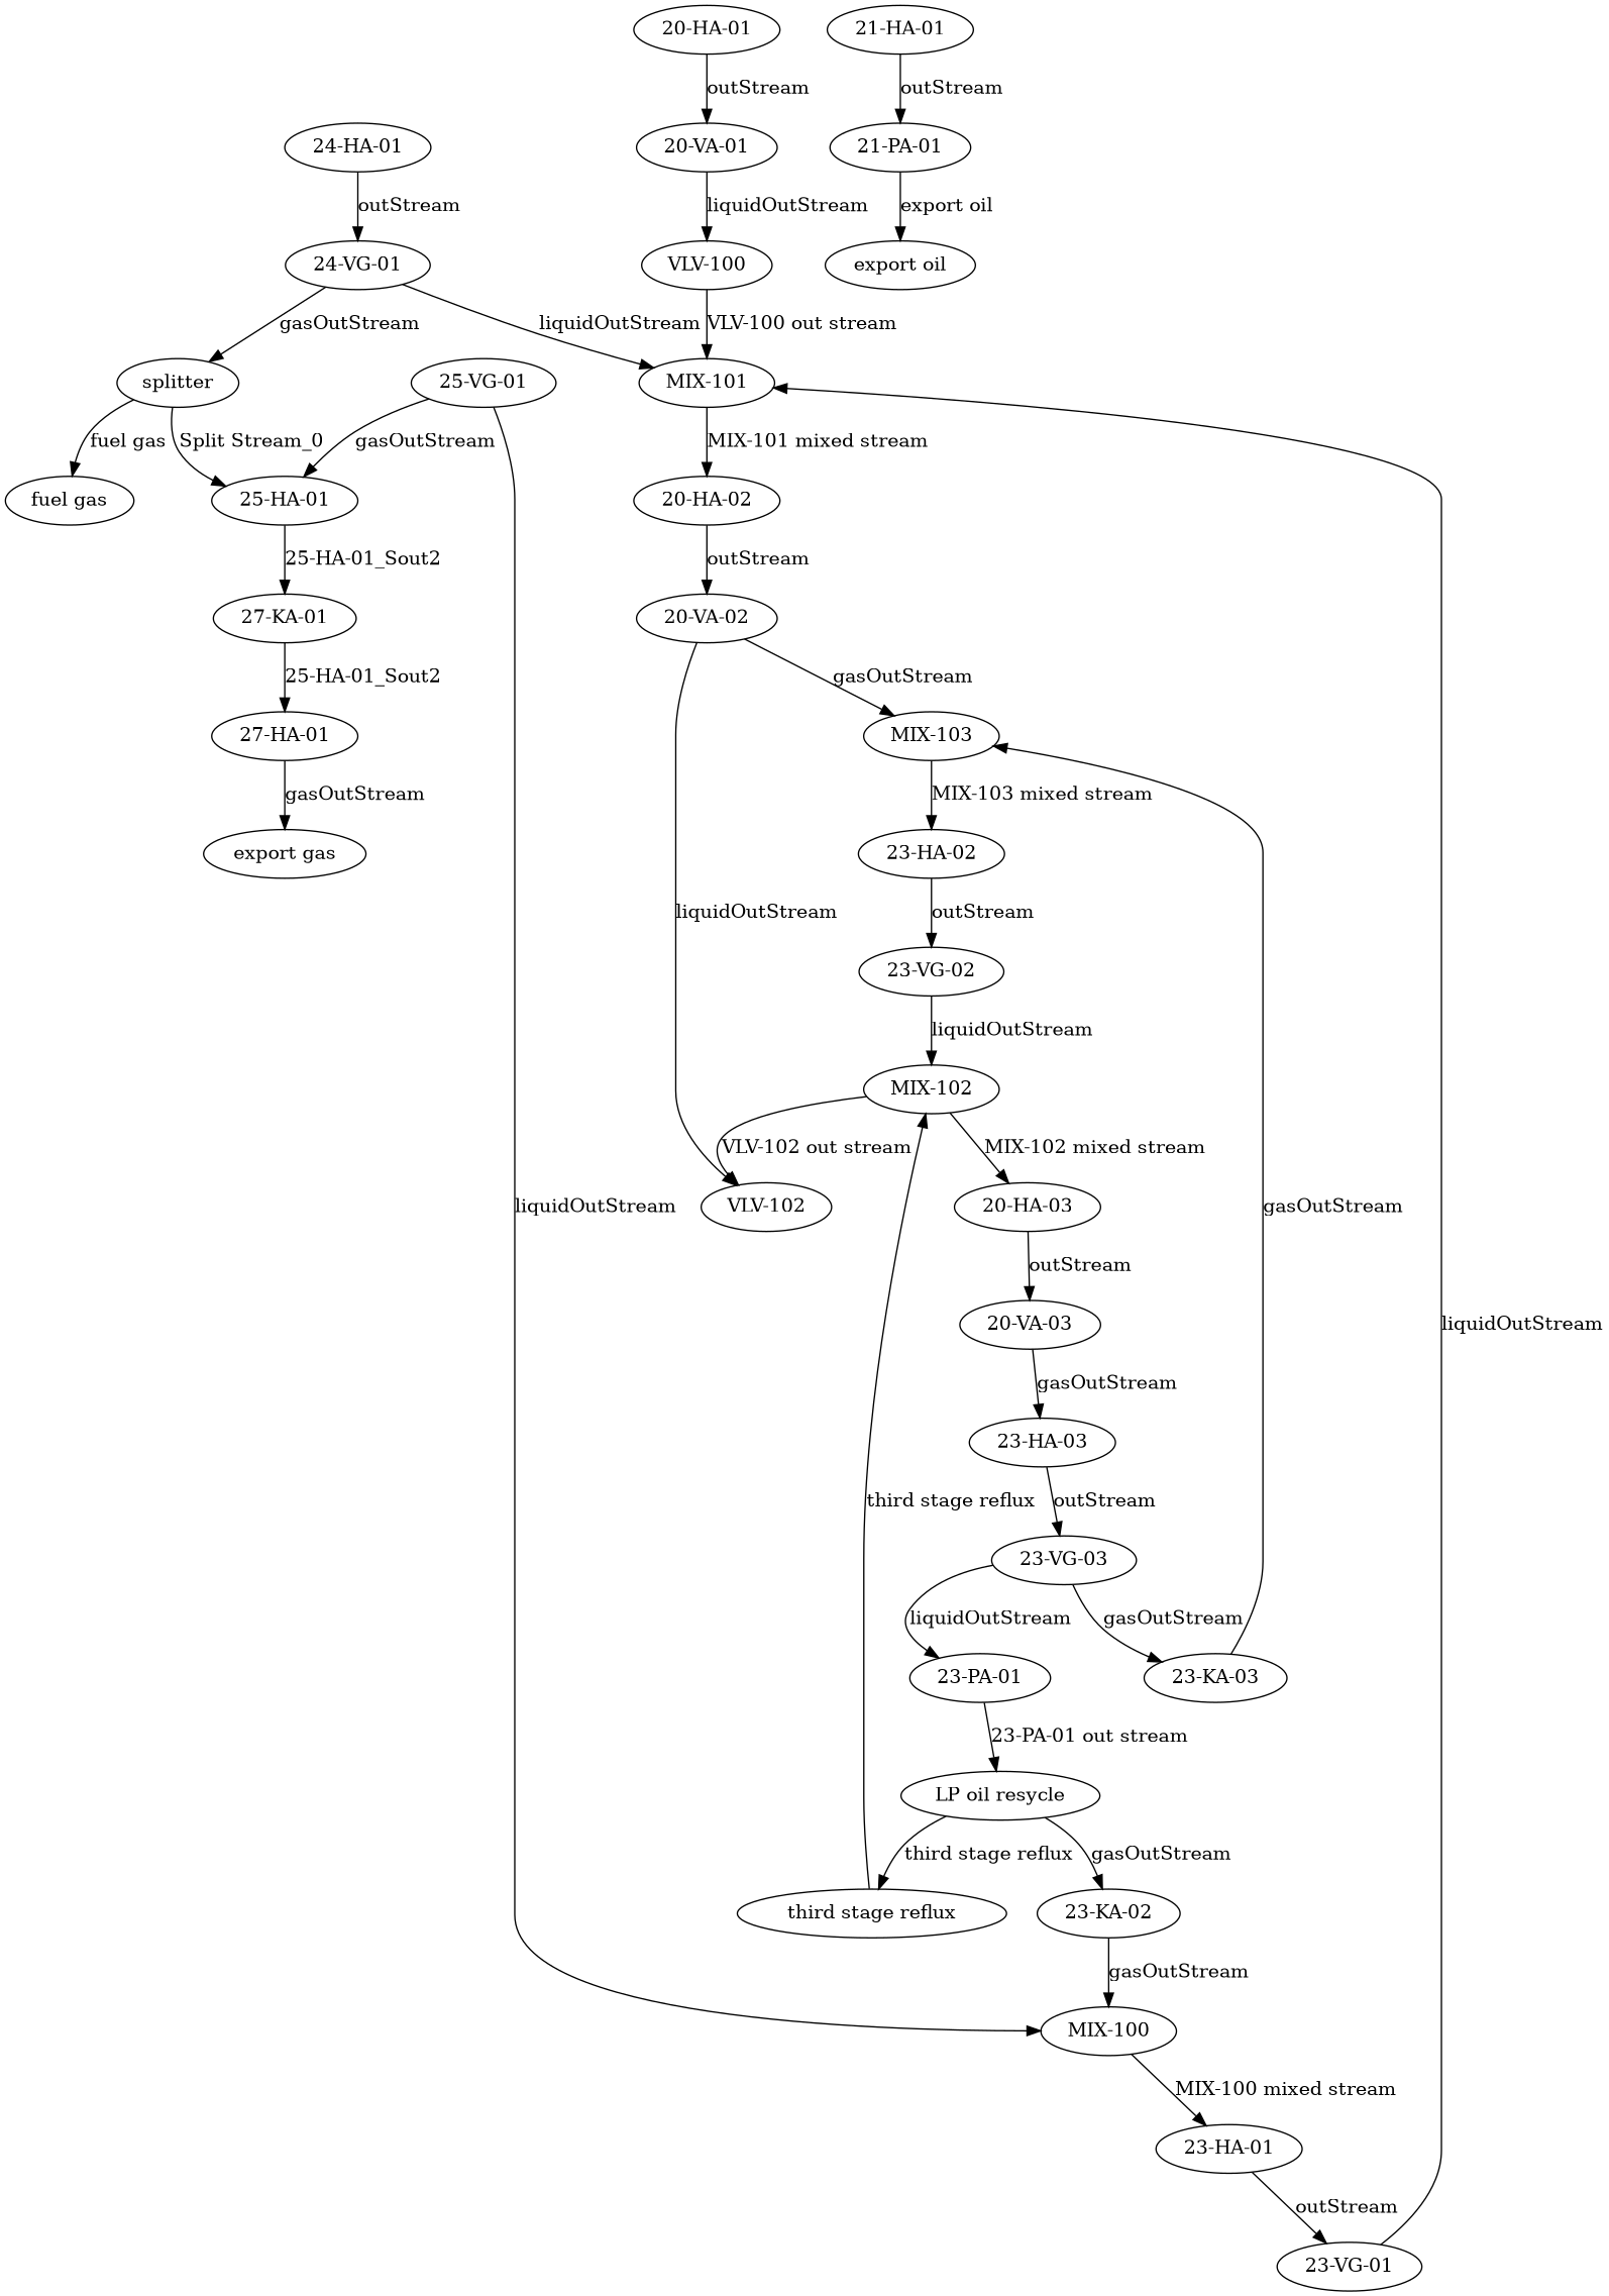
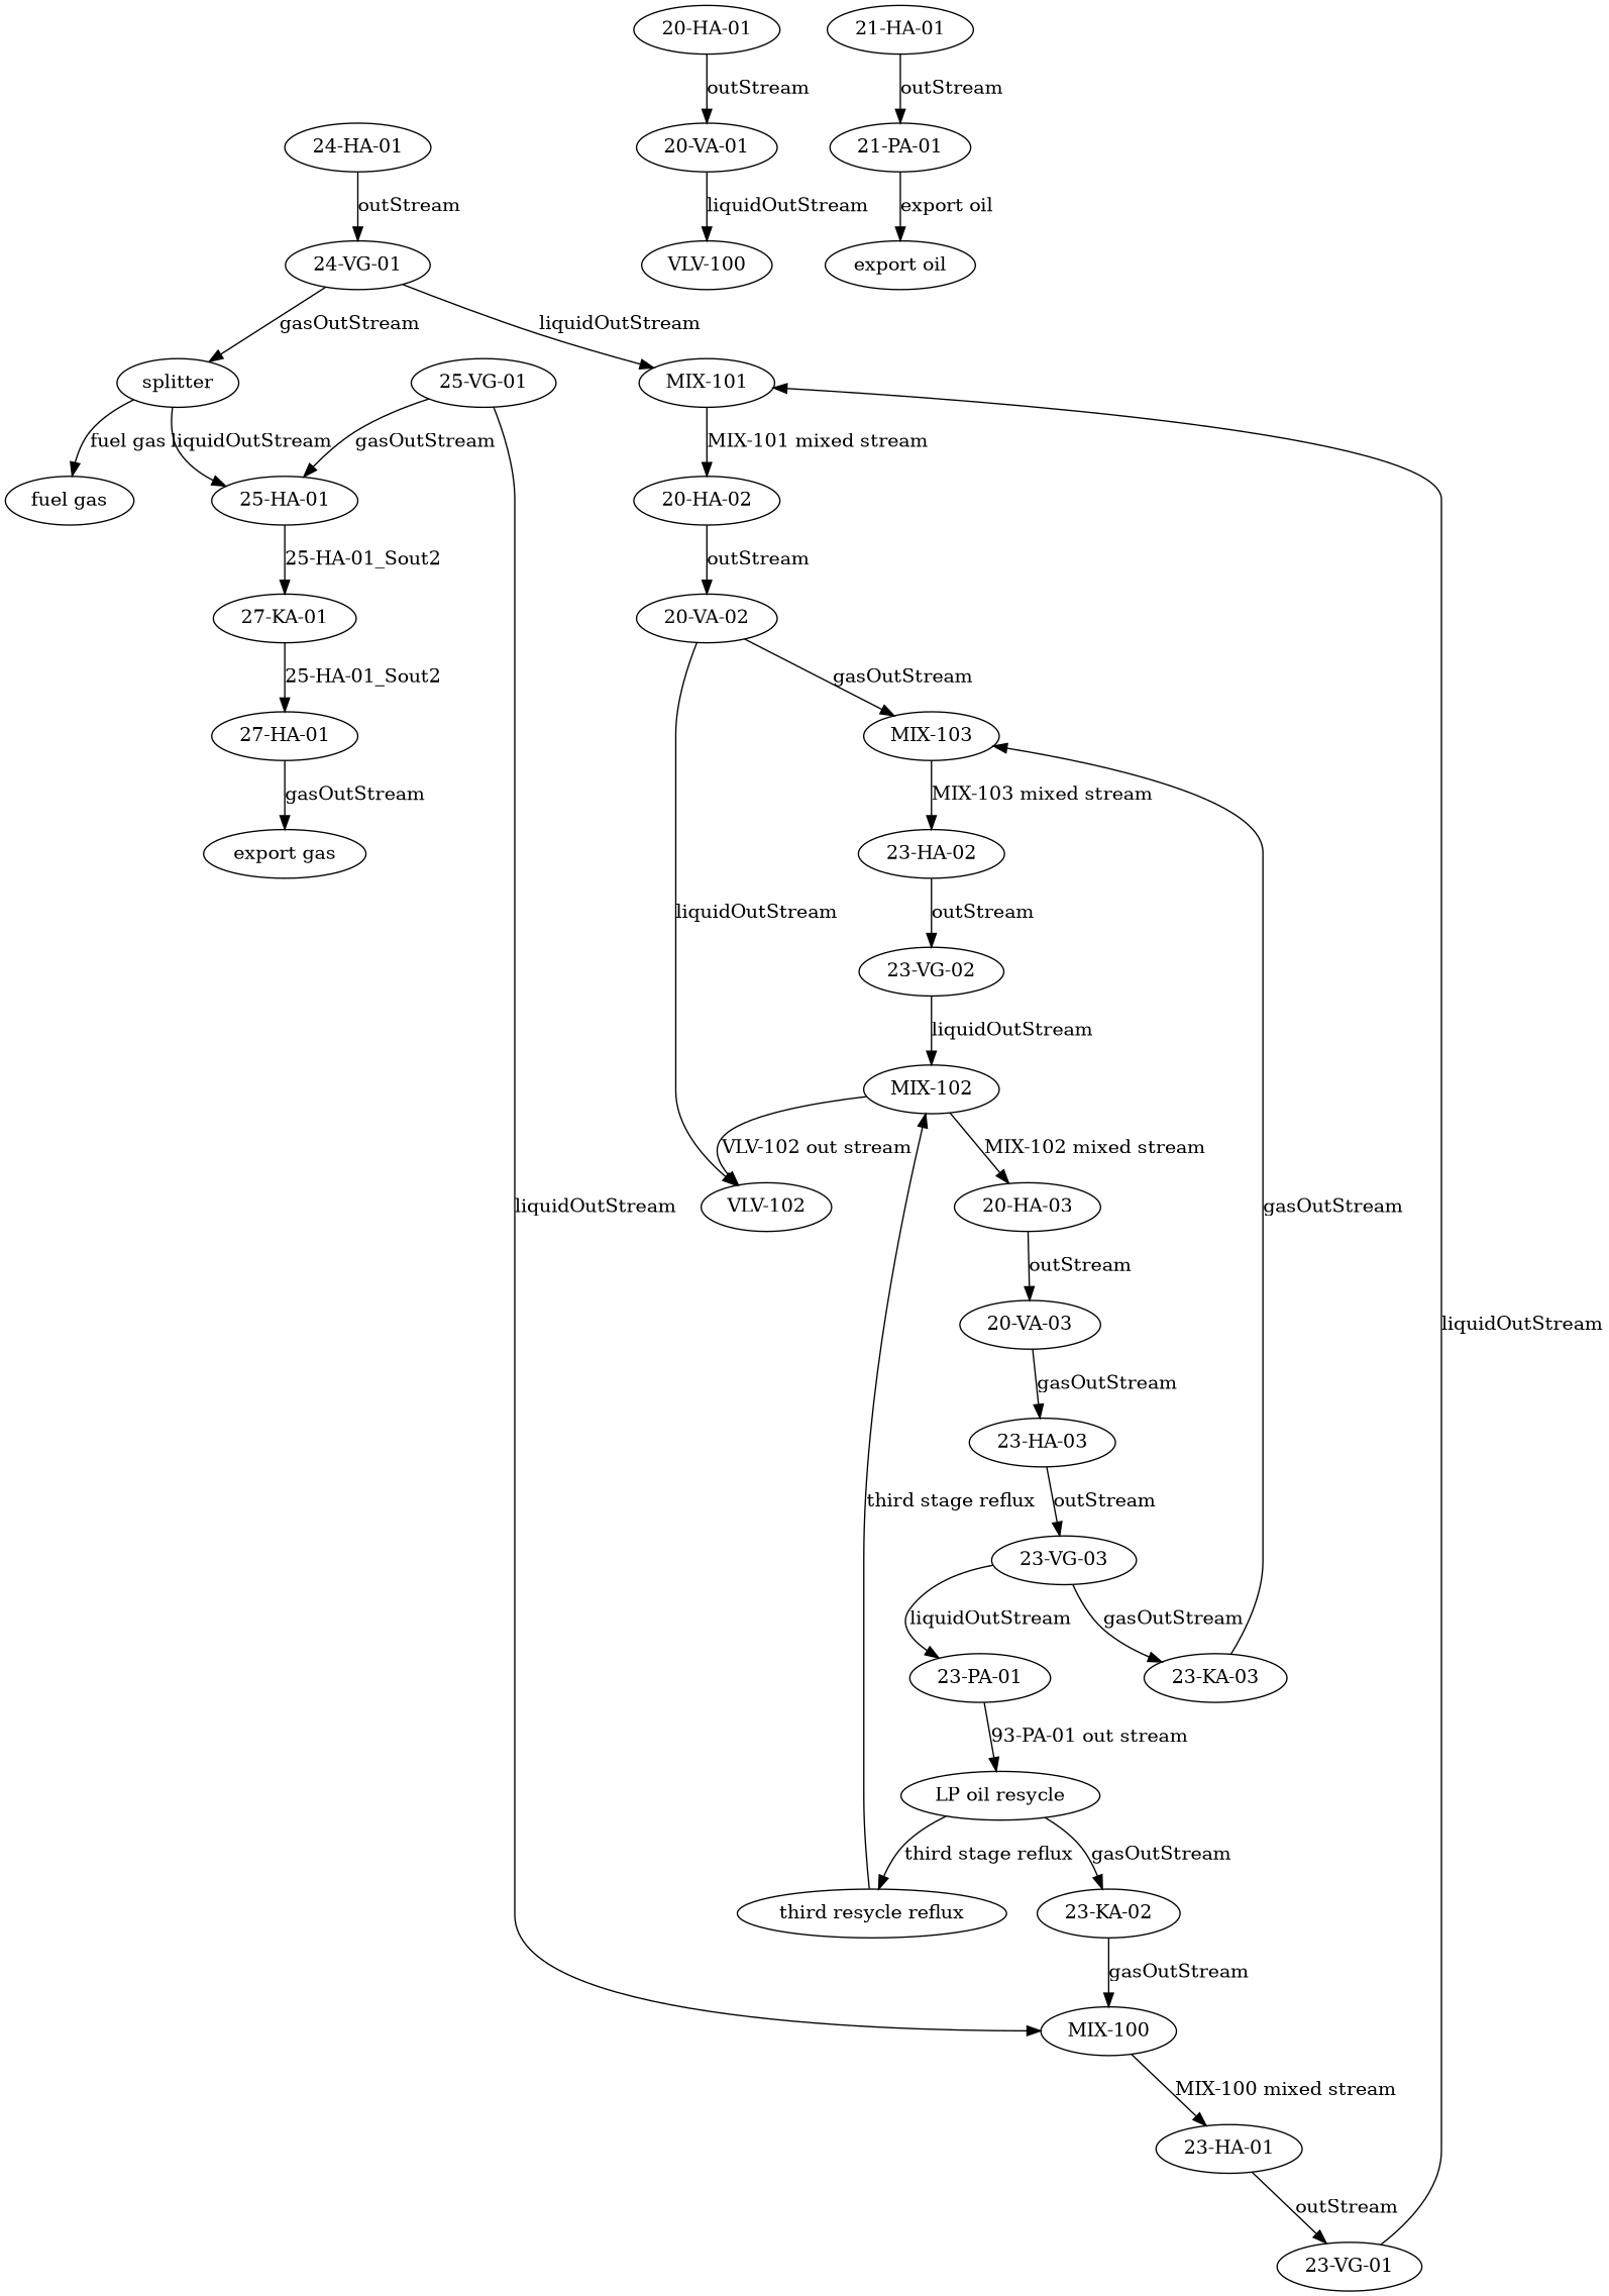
  digraph {
    "20-HA-01"
    "20-VA-01"
    "VLV-100"
    "MIX-101"
    "MIX-100"
    "23-HA-01"
    "20-HA-02"
    "20-VA-02"
    "VLV-102"
    "MIX-103"
    "23-HA-02"
    "MIX-102"
    "20-HA-03"
-   "third stage reflux"
+   "third stage reflux" [label="third resycle reflux"]
    "20-VA-03"
    "23-HA-03"
    "23-VG-03"
    "21-HA-01"
    "21-PA-01"
    "23-PA-01"
    "23-KA-03"
    "LP oil resycle"
    "23-KA-02"
    "23-VG-02"
    "23-VG-01"
    "24-HA-01"
    "24-VG-01"
    splitter
    "25-HA-01"
    "fuel gas"
    "27-KA-01"
    "27-HA-01"
    "25-VG-01"
    "export gas"
    "export oil"
    "20-HA-01" -> "20-VA-01" [label=outStream]
    "20-VA-01" -> "VLV-100" [label=liquidOutStream]
-   "VLV-100" -> "MIX-101" [label="VLV-100 out stream"]
    "MIX-101" -> "20-HA-02" [label="MIX-101 mixed stream"]
    "MIX-100" -> "23-HA-01" [label="MIX-100 mixed stream"]
    "23-HA-01" -> "23-VG-01" [label=outStream]
    "20-HA-02" -> "20-VA-02" [label=outStream]
    "20-VA-02" -> "VLV-102" [label=liquidOutStream]
    "20-VA-02" -> "MIX-103" [label=gasOutStream]
    "MIX-103" -> "23-HA-02" [label="MIX-103 mixed stream"]
    "23-HA-02" -> "23-VG-02" [label=outStream]
    "MIX-102" -> "VLV-102" [label="VLV-102 out stream"]
    "MIX-102" -> "20-HA-03" [label="MIX-102 mixed stream"]
    "20-HA-03" -> "20-VA-03" [label=outStream]
    "third stage reflux" -> "MIX-102" [label="third stage reflux"]
    "20-VA-03" -> "23-HA-03" [label=gasOutStream]
    "23-HA-03" -> "23-VG-03" [label=outStream]
    "23-VG-03" -> "23-PA-01" [label=liquidOutStream]
    "23-VG-03" -> "23-KA-03" [label=gasOutStream]
    "21-HA-01" -> "21-PA-01" [label=outStream]
    "21-PA-01" -> "export oil" [label="export oil"]
-   "23-PA-01" -> "LP oil resycle" [label="23-PA-01 out stream"]
+   "23-PA-01" -> "LP oil resycle" [label="93-PA-01 out stream"]
    "23-KA-03" -> "MIX-103" [label=gasOutStream]
    "LP oil resycle" -> "third stage reflux" [label="third stage reflux"]
    "LP oil resycle" -> "23-KA-02" [label=gasOutStream]
    "23-KA-02" -> "MIX-100" [label=gasOutStream]
    "23-VG-02" -> "MIX-102" [label=liquidOutStream]
    "23-VG-01" -> "MIX-101" [label=liquidOutStream]
    "24-HA-01" -> "24-VG-01" [label=outStream]
    "24-VG-01" -> "MIX-101" [label=liquidOutStream]
    "24-VG-01" -> splitter [label=gasOutStream]
-   splitter -> "25-HA-01" [label="Split Stream_0"]
+   splitter -> "25-HA-01" [label=liquidOutStream]
    splitter -> "fuel gas" [label="fuel gas"]
    "25-HA-01" -> "27-KA-01" [label="25-HA-01_Sout2"]
    "27-KA-01" -> "27-HA-01" [label="25-HA-01_Sout2"]
    "27-HA-01" -> "export gas" [label=gasOutStream]
    "25-VG-01" -> "MIX-100" [label=liquidOutStream]
    "25-VG-01" -> "25-HA-01" [label=gasOutStream]
  }
